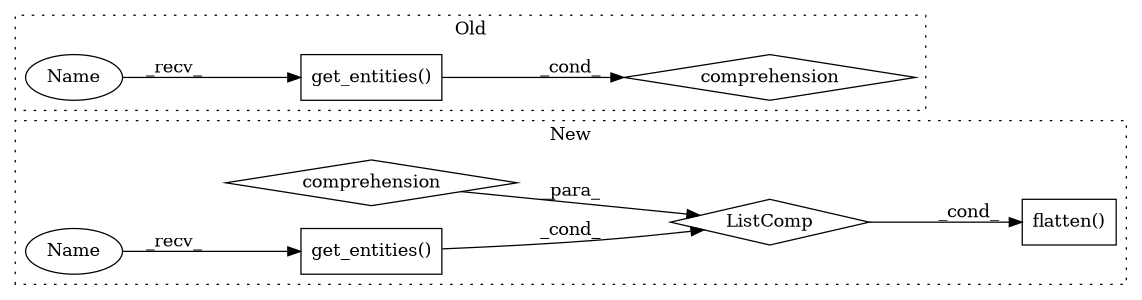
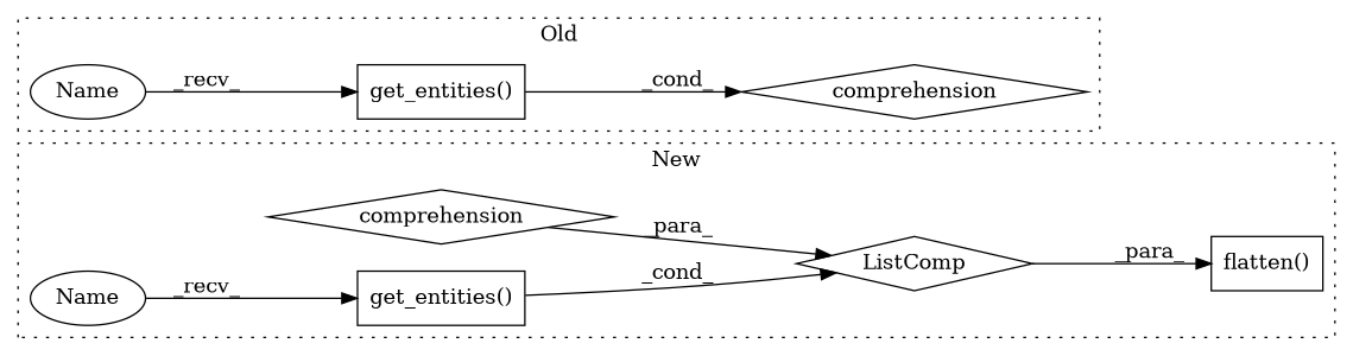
  digraph {
    rankdir=LR
    node [a=75 l=3 s=2763 shape=box]
    n1 [l=16 label="get_entities()"]
    n2 [l="15,1" label="flatten()" s="2747,2794"]
    n3 [a=106 l=32 label=ListComp s=2762 shape=diamond]
    n4 [a=45 label=comprehension s=2780 shape=diamond]
    n5 [a=87 l=1 label=Name shape=ellipse]
    n6 [l=18 label="get_entities()" s=2736]
    n7 [a=45 label=comprehension s=2725 shape=diamond]
    n8 [a=87 label=Name s=2736 shape=ellipse]
    subgraph cluster_1 {
      label=New
      style=dotted
      n1
      n2
      n3
      n4
      n5
    }
    subgraph cluster_2 {
      label=Old
      style=dotted
      n6
      n7
      n8
    }
    n1 -> n3 [label=_cond_]
-   n3 -> n2 [label=_cond_]
+   n3 -> n2 [label=_para_]
    n4 -> n3 [label=_para_]
    n5 -> n1 [label=_recv_]
    n6 -> n7 [label=_cond_]
    n8 -> n6 [label=_recv_]
  }
